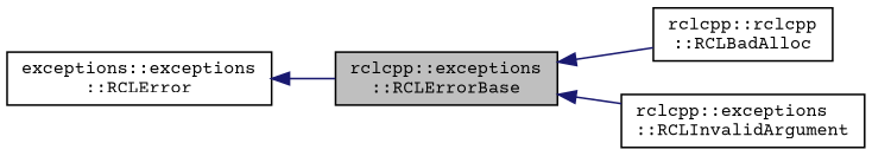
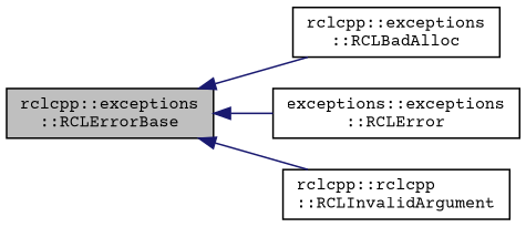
  digraph {
    fontname="Courier Prime"
    rankdir=LR
    node [color=black fillcolor=white fontname="Courier Prime" fontsize=10 shape=record style=filled]
    edge [color=midnightblue dir=back fontname="Courier Prime" fontsize=10 labelfontname=Helvetica labelfontsize=10 style=solid]
    n1 [fillcolor=grey75 fontcolor=black height=0.2 label="rclcpp::exceptions\l::RCLErrorBase" width=0.4]
-   n2 [height=0.2 label="rclcpp::rclcpp\l::RCLBadAlloc" width=0.4]
+   n2 [height=0.2 label="rclcpp::exceptions\l::RCLBadAlloc" width=0.4]
    n3 [height=0.2 label="exceptions::exceptions\l::RCLError" width=0.4]
-   n4 [height=0.2 label="rclcpp::exceptions\l::RCLInvalidArgument" width=0.4]
+   n4 [height=0.2 label="rclcpp::rclcpp\l::RCLInvalidArgument" width=0.4]
    n1 -> n2
-   n3 -> n1
+   n1 -> n3
    n1 -> n4
  }
